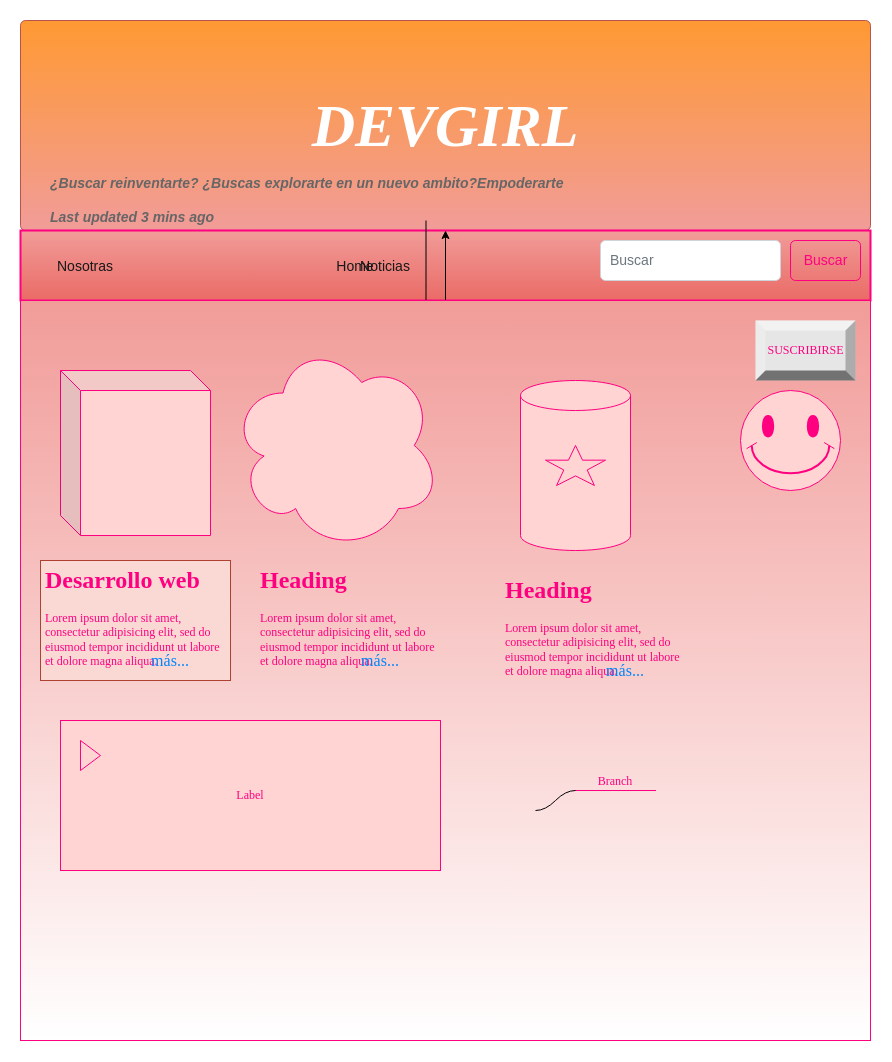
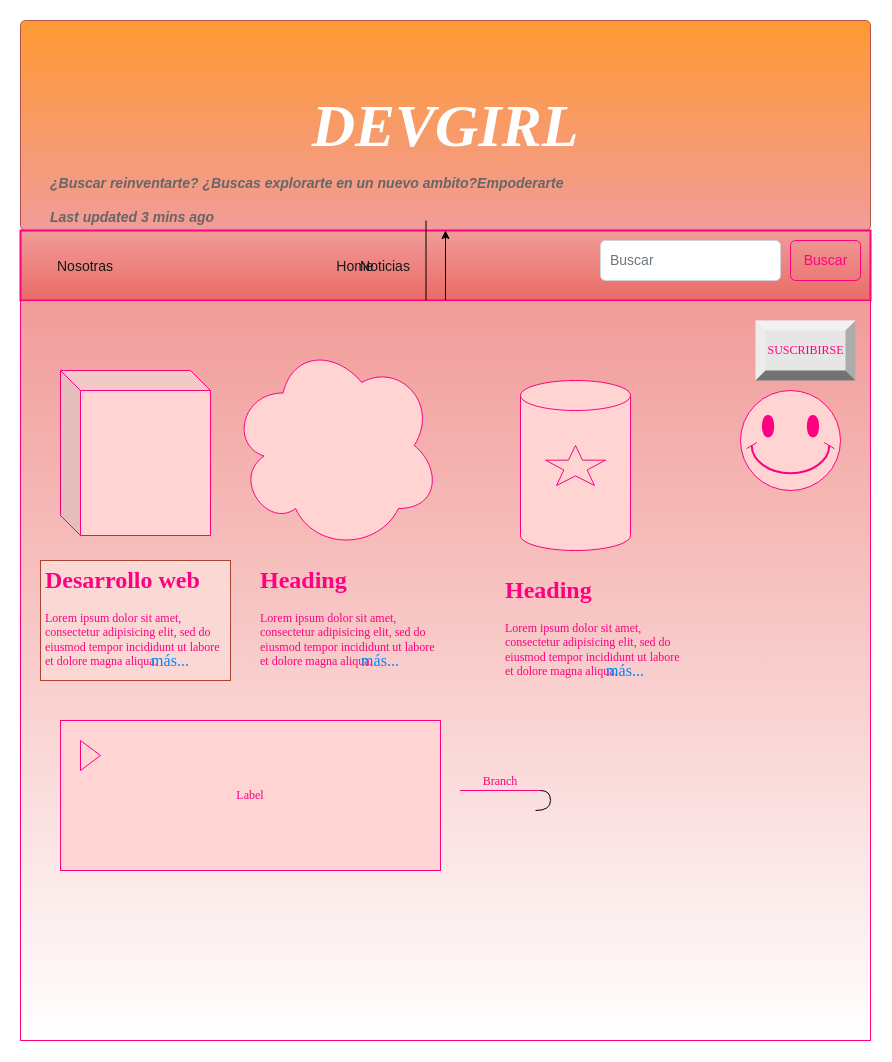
  <mxCell id="0" />
  <mxCell id="1" parent="0" />
  <mxCell id="2" value="&lt;font color=&quot;#FFFFFF&quot;&gt;&lt;i&gt;&lt;b&gt;&lt;font face=&quot;Times New Roman&quot;&gt;DEVGIRL&lt;/font&gt;&lt;/b&gt;&lt;/i&gt;&lt;/font&gt;" style="html=1;shadow=0;dashed=0;shape=mxgraph.bootstrap.rrect;rSize=5;strokeColor=#b85450;html=1;whiteSpace=wrap;fillColor=#FF9933;verticalAlign=middle;align=center;spacing=20;fontSize=60;gradientColor=#F19C99;" vertex="1" parent="1"><mxGeometry y="20" width="850" height="210" as="geometry" x="20" /></mxCell>
  <mxCell id="3" value="&lt;font color=&quot;#666666&quot;&gt;&lt;i&gt;&lt;b&gt;¿Buscar reinventarte? ¿Buscas explorarte en un nuevo ambito?Empoderarte &lt;br&gt;&lt;br&gt;Last updated 3 mins ago&lt;/b&gt;&lt;/i&gt;&lt;/font&gt;" style="fillColor=none;strokeColor=none;fontColor=#ffffff;html=1;verticalAlign=top;align=left;spacing=20;fontSize=14;horizontal=1;gradientDirection=radial;gradientColor=#FFFFFF;" vertex="1" parent="2"><mxGeometry width="791" height="70" relative="1" as="geometry"><mxPoint x="10" y="130" as="offset" /></mxGeometry></mxCell>
  <mxCell id="4" value="" style="html=1;shadow=0;dashed=0;fillColor=#EA6B66;strokeColor=#FF0080;fontSize=16;align=left;spacing=15;gradientDirection=north;gradientColor=#F19C99;strokeWidth=2;" vertex="1" parent="1"><mxGeometry y="230" width="850" height="70" as="geometry" x="20" /></mxCell>
  <mxCell id="5" value="Home" style="fillColor=none;strokeColor=none;fontSize=14;fontColor=#181819;align=center;" vertex="1" parent="4"><mxGeometry width="70" height="40" relative="1" as="geometry"><mxPoint x="300" y="15" as="offset" /></mxGeometry></mxCell>
  <mxCell id="6" value="&lt;font color=&quot;#FF0080&quot;&gt;Buscar&lt;/font&gt;" style="html=1;shadow=0;dashed=0;shape=mxgraph.bootstrap.rrect;rSize=5;fontSize=14;fontColor=#33A64C;strokeColor=#FF0080;fillColor=none;" vertex="1" parent="4"><mxGeometry x="1" width="70" height="40" relative="1" as="geometry"><mxPoint x="-80" y="10" as="offset" /></mxGeometry></mxCell>
  <mxCell id="7" value="Buscar" style="html=1;shadow=0;dashed=0;shape=mxgraph.bootstrap.rrect;rSize=5;fontSize=14;fontColor=#6C767D;strokeColor=#CED4DA;fillColor=#ffffff;align=left;spacing=10;" vertex="1" parent="4"><mxGeometry x="1" width="180" height="40" relative="1" as="geometry"><mxPoint x="-270" y="10" as="offset" /></mxGeometry></mxCell>
  <mxCell id="8" value="Nosotras" style="fillColor=none;strokeColor=none;fontSize=14;fontColor=#181819;align=center;" vertex="1" parent="4"><mxGeometry x="30" y="15" width="70" height="40" as="geometry" /></mxCell>
  <mxCell id="9" value="Noticias" style="fillColor=none;strokeColor=none;fontSize=14;fontColor=#181819;align=center;" vertex="1" parent="4"><mxGeometry x="330" y="15" width="70" height="40" as="geometry" /></mxCell>
  <mxCell id="10" style="edgeStyle=orthogonalEdgeStyle;rounded=0;orthogonalLoop=1;jettySize=auto;html=1;" edge="1" parent="1" source="3" target="2"><mxGeometry relative="1" as="geometry"><mxPoint x="420" y="480" as="sourcePoint" /><Array as="points"><mxPoint x="840" y="390" /><mxPoint x="840" y="300" /><mxPoint x="445" y="300" /></Array></mxGeometry></mxCell>
  <mxCell id="11" value="" style="rounded=0;whiteSpace=wrap;html=1;fontFamily=Times New Roman;fontColor=#FF0080;strokeColor=#FF0080;fillColor=#F19C99;gradientColor=#ffffff;" vertex="1" parent="1"><mxGeometry y="300" width="850" height="740" as="geometry" x="20" /></mxCell>
  <mxCell id="12" value="&lt;h1&gt;Desarrollo web&lt;br&gt;&lt;/h1&gt;&lt;p&gt;Lorem ipsum dolor sit amet, consectetur adipisicing elit, sed do eiusmod tempor incididunt ut labore et dolore magna aliqua.&lt;/p&gt;" style="text;html=1;strokeColor=#ae4132;fillColor=#fad9d5;spacing=5;spacingTop=-20;whiteSpace=wrap;overflow=hidden;rounded=0;fontFamily=Times New Roman;fontColor=#FF0080;" vertex="1" parent="1"><mxGeometry x="40" y="560" width="190" height="120" as="geometry" /></mxCell>
  <mxCell id="13" value="" style="ellipse;shape=cloud;whiteSpace=wrap;html=1;fontFamily=Times New Roman;fontColor=#FF0080;strokeColor=#FF0080;fillColor=#FFD4D2;" vertex="1" parent="1"><mxGeometry x="230" y="340" width="210" height="210" as="geometry" /></mxCell>
  <mxCell id="14" value="" style="shape=cube;whiteSpace=wrap;html=1;boundedLbl=1;backgroundOutline=1;darkOpacity=0.05;darkOpacity2=0.1;fontFamily=Times New Roman;fontColor=#FF0080;strokeColor=#FF0080;fillColor=#FFD4D2;" vertex="1" parent="1"><mxGeometry x="60" y="370" width="150" height="165" as="geometry" /></mxCell>
  <mxCell id="15" value="&lt;h1&gt;Heading&lt;/h1&gt;&lt;p&gt;Lorem ipsum dolor sit amet, consectetur adipisicing elit, sed do eiusmod tempor incididunt ut labore et dolore magna aliqua.&lt;/p&gt;" style="text;html=1;strokeColor=none;fillColor=none;spacing=5;spacingTop=-20;whiteSpace=wrap;overflow=hidden;rounded=0;fontFamily=Times New Roman;fontColor=#FF0080;" vertex="1" parent="1"><mxGeometry x="255" y="560" width="190" height="120" as="geometry" /></mxCell>
  <mxCell id="16" value="&lt;h1&gt;Heading&lt;/h1&gt;&lt;p&gt;Lorem ipsum dolor sit amet, consectetur adipisicing elit, sed do eiusmod tempor incididunt ut labore et dolore magna aliqua.&lt;/p&gt;" style="text;html=1;strokeColor=none;fillColor=none;spacing=5;spacingTop=-20;whiteSpace=wrap;overflow=hidden;rounded=0;fontFamily=Times New Roman;fontColor=#FF0080;" vertex="1" parent="1"><mxGeometry x="500" y="570" width="190" height="120" as="geometry" /></mxCell>
  <mxCell id="17" value="" style="shape=cylinder3;whiteSpace=wrap;html=1;boundedLbl=1;backgroundOutline=1;size=15;fontFamily=Times New Roman;fontColor=#FF0080;strokeColor=#FF0080;fillColor=#FFD4D2;" vertex="1" parent="1"><mxGeometry x="520" y="380" width="110" height="170" as="geometry" /></mxCell>
  <mxCell id="18" value="Label" style="html=1;whiteSpace=wrap;container=1;recursiveResize=0;collapsible=0;fontFamily=Times New Roman;fontColor=#FF0080;strokeColor=#FF0080;fillColor=#FFD4D2;" vertex="1" parent="1"><mxGeometry x="60" y="720" width="380" height="150" as="geometry" /></mxCell>
  <mxCell id="19" value="" style="triangle;html=1;whiteSpace=wrap;fontFamily=Times New Roman;fontColor=#FF0080;strokeColor=#FF0080;fillColor=#FFD4D2;" vertex="1" parent="18"><mxGeometry x="20" y="20" width="20" height="30" as="geometry" /></mxCell>
- <mxCell id="20" value="Branch" style="whiteSpace=wrap;html=1;shape=partialRectangle;top=0;left=0;bottom=1;right=0;points=[[0,1],[1,1]];fillColor=none;align=center;verticalAlign=bottom;routingCenterY=0.5;snapToPoint=1;recursiveResize=0;autosize=1;treeFolding=1;treeMoving=1;newEdgeStyle={&quot;edgeStyle&quot;:&quot;entityRelationEdgeStyle&quot;,&quot;startArrow&quot;:&quot;none&quot;,&quot;endArrow&quot;:&quot;none&quot;,&quot;segment&quot;:10,&quot;curved&quot;:1};fontFamily=Times New Roman;fontColor=#FF0080;strokeColor=#FF0080;" vertex="1" parent="1"><mxGeometry x="575" y="770" width="80" height="20" as="geometry" /></mxCell>
+ <mxCell id="20" value="Branch" style="whiteSpace=wrap;html=1;shape=partialRectangle;top=0;left=0;bottom=1;right=0;points=[[0,1],[1,1]];fillColor=none;align=center;verticalAlign=bottom;routingCenterY=0.5;snapToPoint=1;recursiveResize=0;autosize=1;treeFolding=1;treeMoving=1;newEdgeStyle={&quot;edgeStyle&quot;:&quot;entityRelationEdgeStyle&quot;,&quot;startArrow&quot;:&quot;none&quot;,&quot;endArrow&quot;:&quot;none&quot;,&quot;segment&quot;:10,&quot;curved&quot;:1};fontFamily=Times New Roman;fontColor=#FF0080;strokeColor=#FF0080;" vertex="1" parent="1"><mxGeometry x="460" y="770" width="80" height="20" as="geometry" /></mxCell>
  <mxCell id="21" value="" style="edgeStyle=entityRelationEdgeStyle;startArrow=none;endArrow=none;segment=10;curved=1;rounded=0;fontFamily=Times New Roman;fontColor=#FF0080;" edge="1" target="20" parent="1"><mxGeometry relative="1" as="geometry"><mxPoint x="535" y="810" as="sourcePoint" /></mxGeometry></mxCell>
  <mxCell id="22" value="SUSCRIBIRSE" style="labelPosition=center;verticalLabelPosition=middle;align=center;html=1;shape=mxgraph.basic.shaded_button;dx=10;fillColor=#E6E6E6;strokeColor=none;fontFamily=Times New Roman;fontColor=#FF0080;" vertex="1" parent="1"><mxGeometry x="755" y="320" width="100" height="60" as="geometry" /></mxCell>
  <mxCell id="23" value="" style="verticalLabelPosition=bottom;verticalAlign=top;html=1;shape=mxgraph.basic.star;fontFamily=Times New Roman;fontColor=#FF0080;strokeColor=#FF0080;fillColor=#FFD4D2;" vertex="1" parent="1"><mxGeometry x="545" y="445" width="60" height="40" as="geometry" /></mxCell>
  <mxCell id="24" value="" style="verticalLabelPosition=bottom;verticalAlign=top;html=1;shape=mxgraph.basic.smiley;fontFamily=Times New Roman;fontColor=#FF0080;strokeColor=#FF0080;fillColor=#FFD4D2;" vertex="1" parent="1"><mxGeometry x="740" y="390" width="100" height="100" as="geometry" /></mxCell>
  <mxCell id="25" value="más..." style="html=1;shadow=0;dashed=0;shape=mxgraph.bootstrap.rrect;rSize=5;strokeColor=none;strokeWidth=1;fillColor=none;fontColor=#0085FC;whiteSpace=wrap;align=center;verticalAlign=middle;spacingLeft=0;fontStyle=0;fontSize=16;spacing=5;fontFamily=Times New Roman;" vertex="1" parent="1"><mxGeometry x="350" y="640" width="60" height="40" as="geometry" /></mxCell>
  <mxCell id="26" value="más..." style="html=1;shadow=0;dashed=0;shape=mxgraph.bootstrap.rrect;rSize=5;strokeColor=none;strokeWidth=1;fillColor=none;fontColor=#0085FC;whiteSpace=wrap;align=center;verticalAlign=middle;spacingLeft=0;fontStyle=0;fontSize=16;spacing=5;fontFamily=Times New Roman;" vertex="1" parent="1"><mxGeometry x="140" y="640" width="60" height="40" as="geometry" /></mxCell>
  <mxCell id="27" value="más..." style="html=1;shadow=0;dashed=0;shape=mxgraph.bootstrap.rrect;rSize=5;strokeColor=none;strokeWidth=1;fillColor=none;fontColor=#0085FC;whiteSpace=wrap;align=center;verticalAlign=middle;spacingLeft=0;fontStyle=0;fontSize=16;spacing=5;fontFamily=Times New Roman;" vertex="1" parent="1"><mxGeometry x="595" y="650" width="60" height="40" as="geometry" /></mxCell>
